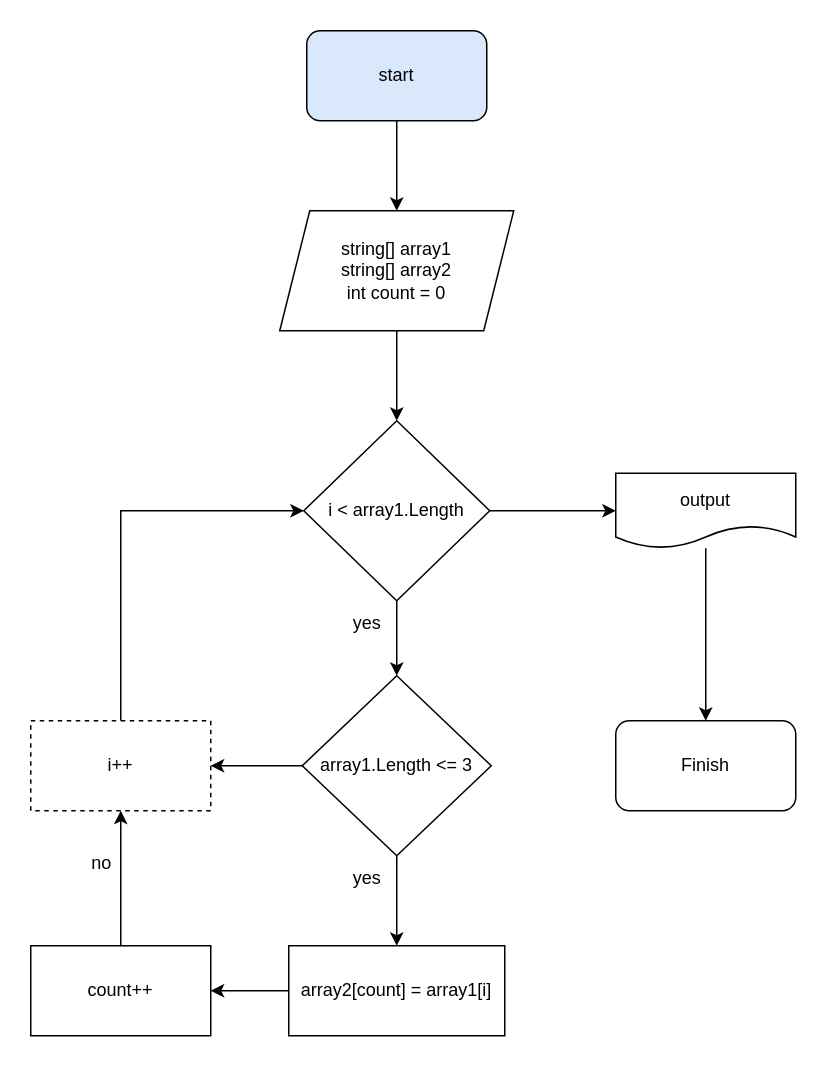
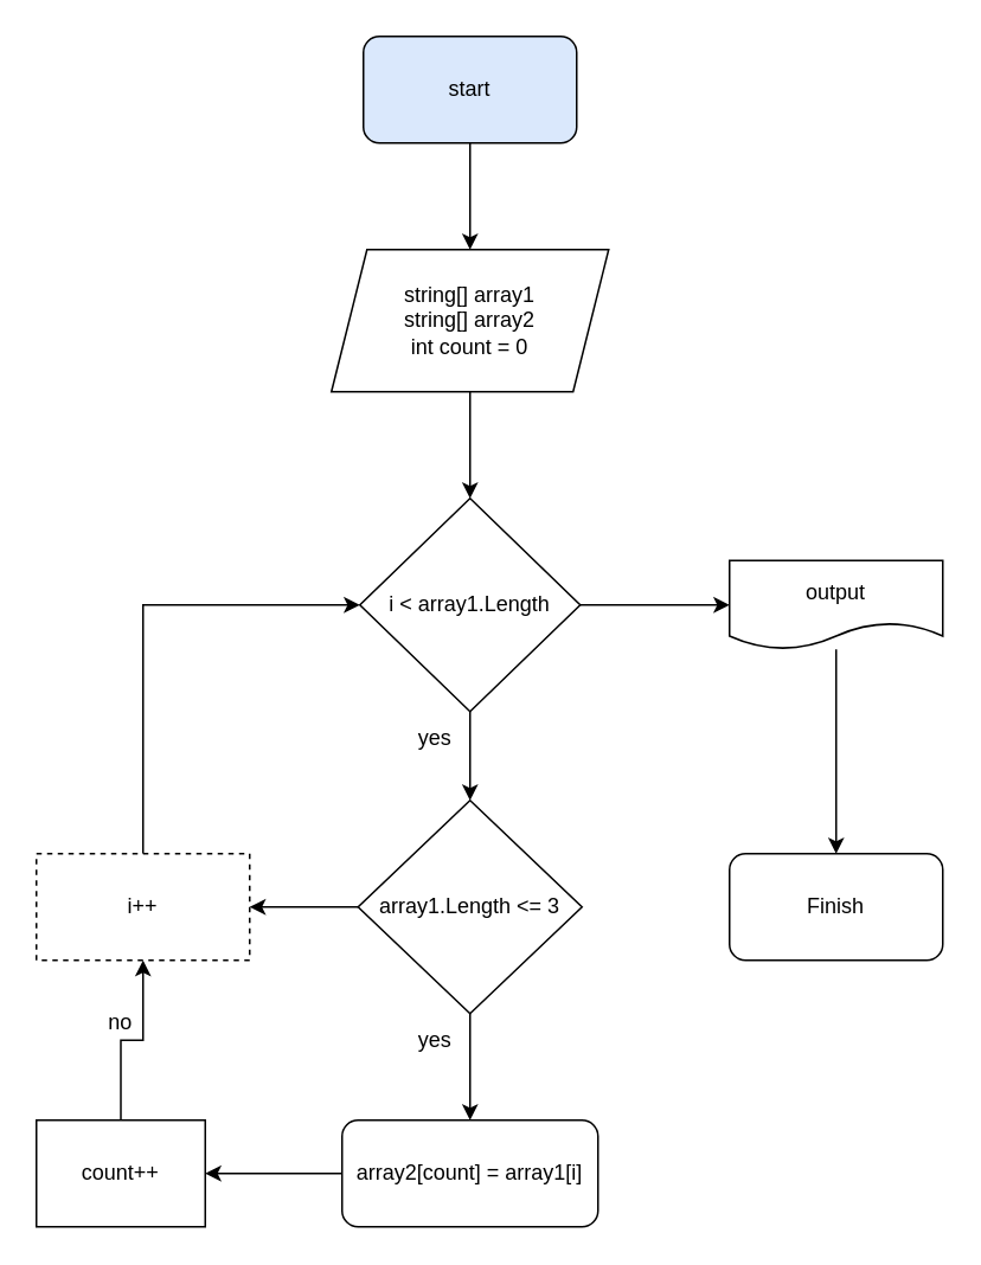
  <mxCell id="0" />
  <mxCell id="1" parent="0" />
  <mxCell id="2" value="" style="edgeStyle=orthogonalEdgeStyle;rounded=0;orthogonalLoop=1;jettySize=auto;html=1;" edge="1" parent="1" source="3" target="5"><mxGeometry relative="1" as="geometry" /></mxCell>
  <mxCell id="3" value="start" style="rounded=1;whiteSpace=wrap;html=1;fillColor=#dae8fc;" vertex="1" parent="1"><mxGeometry x="204" y="20" width="120" height="60" as="geometry" /></mxCell>
  <mxCell id="4" value="" style="edgeStyle=orthogonalEdgeStyle;rounded=0;orthogonalLoop=1;jettySize=auto;html=1;" edge="1" parent="1" source="5" target="8"><mxGeometry relative="1" as="geometry" /></mxCell>
  <mxCell id="5" value="string[] array1&lt;br&gt;string[] array2&lt;br&gt;int count = 0" style="shape=parallelogram;perimeter=parallelogramPerimeter;whiteSpace=wrap;html=1;fixedSize=1;" vertex="1" parent="1"><mxGeometry x="186" y="140" width="156" height="80" as="geometry" /></mxCell>
  <mxCell id="6" value="" style="edgeStyle=orthogonalEdgeStyle;rounded=0;orthogonalLoop=1;jettySize=auto;html=1;" edge="1" parent="1" source="8" target="11"><mxGeometry relative="1" as="geometry" /></mxCell>
  <mxCell id="7" value="" style="edgeStyle=orthogonalEdgeStyle;rounded=0;orthogonalLoop=1;jettySize=auto;html=1;" edge="1" parent="1" source="8" target="22"><mxGeometry relative="1" as="geometry" /></mxCell>
  <mxCell id="8" value="i &amp;lt; array1.Length" style="rhombus;whiteSpace=wrap;html=1;" vertex="1" parent="1"><mxGeometry x="202" y="280" width="124" height="120" as="geometry" /></mxCell>
  <mxCell id="9" value="" style="edgeStyle=orthogonalEdgeStyle;rounded=0;orthogonalLoop=1;jettySize=auto;html=1;" edge="1" parent="1" source="11" target="14"><mxGeometry relative="1" as="geometry" /></mxCell>
  <mxCell id="10" value="" style="edgeStyle=orthogonalEdgeStyle;rounded=0;orthogonalLoop=1;jettySize=auto;html=1;" edge="1" parent="1" source="11" target="19"><mxGeometry relative="1" as="geometry" /></mxCell>
  <mxCell id="11" value="array1.Length &amp;lt;= 3" style="rhombus;whiteSpace=wrap;html=1;" vertex="1" parent="1"><mxGeometry x="201" y="450" width="126" height="120" as="geometry" /></mxCell>
  <mxCell id="12" value="yes" style="text;html=1;align=center;verticalAlign=middle;resizable=0;points=[];autosize=1;strokeColor=none;fillColor=none;" vertex="1" parent="1"><mxGeometry x="224" y="400" width="40" height="30" as="geometry" /></mxCell>
  <mxCell id="13" value="" style="edgeStyle=orthogonalEdgeStyle;rounded=0;orthogonalLoop=1;jettySize=auto;html=1;" edge="1" parent="1" source="14" target="16"><mxGeometry relative="1" as="geometry" /></mxCell>
- <mxCell id="14" value="array2[count] = array1[i]" style="rounded=0;whiteSpace=wrap;html=1;" vertex="1" parent="1"><mxGeometry x="192" y="630" width="144" height="60" as="geometry" /></mxCell>
+ <mxCell id="14" value="array2[count] = array1[i]" style="whiteSpace=wrap;html=1;rounded=1;" vertex="1" parent="1"><mxGeometry x="192" y="630" width="144" height="60" as="geometry" /></mxCell>
  <mxCell id="15" value="" style="edgeStyle=orthogonalEdgeStyle;rounded=0;orthogonalLoop=1;jettySize=auto;html=1;" edge="1" parent="1" source="16" target="19"><mxGeometry relative="1" as="geometry" /></mxCell>
- <mxCell id="16" value="count++" style="rounded=0;whiteSpace=wrap;html=1;" vertex="1" parent="1"><mxGeometry x="20" y="630" width="120" height="60" as="geometry" /></mxCell>
+ <mxCell id="16" value="count++" style="rounded=0;whiteSpace=wrap;html=1;" vertex="1" parent="1"><mxGeometry x="20" y="630" width="95" height="60" as="geometry" /></mxCell>
  <mxCell id="17" value="yes" style="text;html=1;align=center;verticalAlign=middle;resizable=0;points=[];autosize=1;strokeColor=none;fillColor=none;" vertex="1" parent="1"><mxGeometry x="224" y="570" width="40" height="30" as="geometry" /></mxCell>
  <mxCell id="18" style="edgeStyle=orthogonalEdgeStyle;rounded=0;orthogonalLoop=1;jettySize=auto;html=1;exitX=0.5;exitY=0;exitDx=0;exitDy=0;entryX=0;entryY=0.5;entryDx=0;entryDy=0;" edge="1" parent="1" source="19" target="8"><mxGeometry relative="1" as="geometry" /></mxCell>
  <mxCell id="19" value="i++" style="rounded=0;whiteSpace=wrap;html=1;dashed=1;" vertex="1" parent="1"><mxGeometry x="20" y="480" width="120" height="60" as="geometry" /></mxCell>
  <mxCell id="20" value="no" style="text;html=1;align=center;verticalAlign=middle;resizable=0;points=[];autosize=1;strokeColor=none;fillColor=none;" vertex="1" parent="1"><mxGeometry x="47" y="560" width="40" height="30" as="geometry" /></mxCell>
  <mxCell id="21" value="" style="edgeStyle=orthogonalEdgeStyle;rounded=0;orthogonalLoop=1;jettySize=auto;html=1;" edge="1" parent="1" source="22" target="23"><mxGeometry relative="1" as="geometry" /></mxCell>
  <mxCell id="22" value="output" style="shape=document;whiteSpace=wrap;html=1;boundedLbl=1;" vertex="1" parent="1"><mxGeometry x="410" y="315" width="120" height="50" as="geometry" /></mxCell>
  <mxCell id="23" value="Finish" style="rounded=1;whiteSpace=wrap;html=1;" vertex="1" parent="1"><mxGeometry x="410" y="480" width="120" height="60" as="geometry" /></mxCell>
